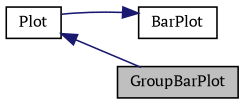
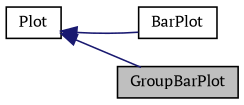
  digraph {
    fontname="PT Serif"
    rankdir=LR
    node [color=black fillcolor=white fontname="PT Serif" fontsize=10 shape=record style=filled]
    edge [color=midnightblue dir=back fontname="PT Serif" fontsize=10 labelfontname=Helvetica labelfontsize=10 style=solid]
    n1 [fillcolor=grey75 fontcolor=black height=0.2 label=GroupBarPlot width=0.4]
    n2 [height=0.2 label=BarPlot width=0.4]
    n3 [height=0.2 label=Plot width=0.4]
    n3 -> n1
-   n2 -> n3
+   n3 -> n2
  }
